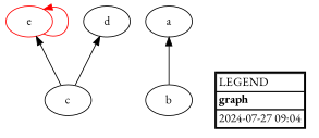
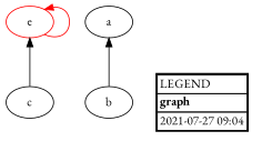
  digraph {
    fontname="EB Garamond"
    rankdir=BT
    node [fontname="EB Garamond"]
    edge [color="#000000" fontname="EB Garamond"]
    e [color="#ff0000"]
    b
    a
    c
-   d
-   n6 [fillcolor="#ffffff" label=<<table border="2" cellborder="1" cellspacing="0" id="LEGEND"><tr><td align="left">LEGEND</td></tr><tr><td align="left"><b>graph</b></td></tr><tr><td align="left">2024-07-27 09:04</td></tr></table>> shape=plaintext style=filled]
+   n6 [fillcolor="#ffffff" label=<<table border="2" cellborder="1" cellspacing="0" id="LEGEND"><tr><td align="left">LEGEND</td></tr><tr><td align="left"><b>graph</b></td></tr><tr><td align="left">2021-07-27 09:04</td></tr></table>> shape=plaintext style=filled]
    e -> e [color="#ff0000"]
    b -> a
    c -> e
-   c -> d
  }
